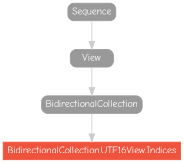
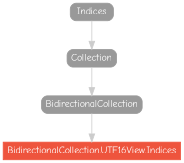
  strict digraph {
    fontname="Comic Neue"
    node [color="#999999" fillcolor="#999999" fontcolor=white fontname="Comic Neue" fontsize=12 margin="0.07,0.05" shape=box style="filled,rounded"]
    edge [color="#cccccc" fontname="Comic Neue"]
    n1 [color="#ee543d" fillcolor="#ee543d" height=0.3 label="BidirectionalCollection.UTF16View.Indices" style=filled]
    BidirectionalCollection [height=0.3]
-   Collection [height=0.3 label=View]
-   Sequence [height=0.3]
+   Collection [height=0.3]
+   Sequence [height=0.3 label=Indices]
    subgraph sub_1 {
      rank=max
      n1
    }
    BidirectionalCollection -> n1
    Collection -> BidirectionalCollection
    Sequence -> Collection
  }
